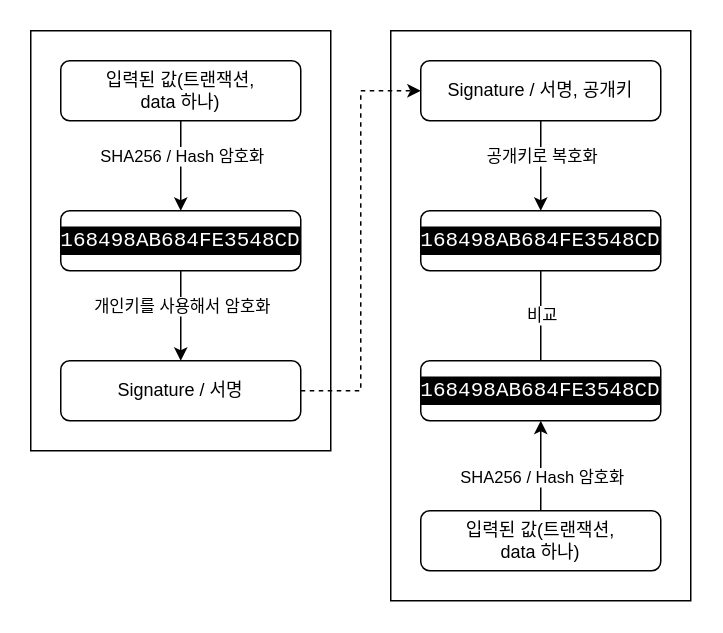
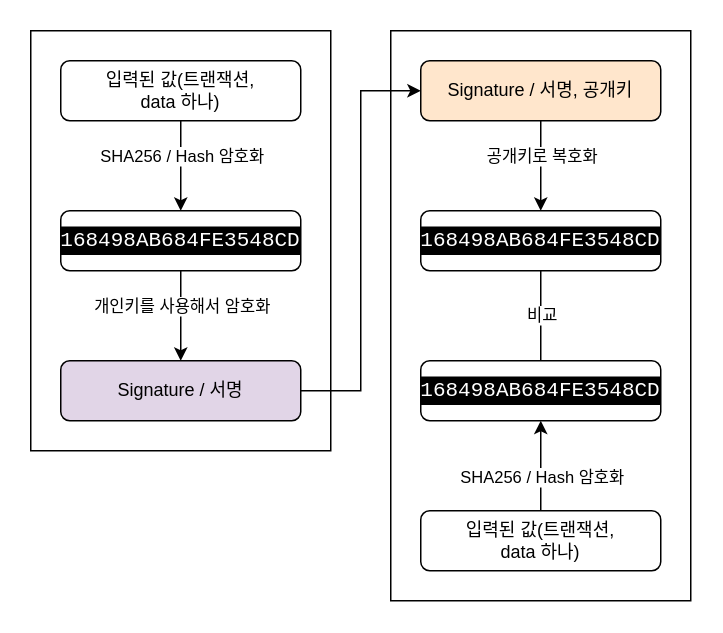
  <mxCell id="0" />
  <mxCell id="1" parent="0" />
  <mxCell id="2" value="" style="rounded=0;whiteSpace=wrap;html=1;" vertex="1" parent="1"><mxGeometry x="260" y="20" width="200" height="380" as="geometry" /></mxCell>
  <mxCell id="3" value="" style="rounded=0;whiteSpace=wrap;html=1;" vertex="1" parent="1"><mxGeometry x="20" y="20" width="200" height="280" as="geometry" /></mxCell>
  <mxCell id="4" style="edgeStyle=orthogonalEdgeStyle;rounded=0;orthogonalLoop=1;jettySize=auto;html=1;exitX=0.5;exitY=1;exitDx=0;exitDy=0;entryX=0.5;entryY=0;entryDx=0;entryDy=0;" edge="1" parent="1" source="6" target="7"><mxGeometry relative="1" as="geometry" /></mxCell>
  <mxCell id="5" value="SHA256 / Hash 암호화" style="edgeLabel;html=1;align=center;verticalAlign=middle;resizable=0;points=[];" vertex="1" connectable="0" parent="4"><mxGeometry x="-0.243" relative="1" as="geometry"><mxPoint as="offset" /></mxGeometry></mxCell>
  <mxCell id="6" value="입력된 값(트랜잭션,&lt;br&gt;data 하나)" style="rounded=1;whiteSpace=wrap;html=1;" vertex="1" parent="1"><mxGeometry x="40" y="40" width="160" height="40" as="geometry" /></mxCell>
  <mxCell id="7" value="&lt;div style=&quot;color: rgb(255, 255, 255); background-color: rgb(0, 0, 0); font-family: Consolas, &amp;quot;Courier New&amp;quot;, monospace; font-size: 14px; line-height: 19px;&quot;&gt;168498AB684FE3548CD&lt;/div&gt;" style="rounded=1;whiteSpace=wrap;html=1;" vertex="1" parent="1"><mxGeometry x="40" y="140" width="160" height="40" as="geometry" /></mxCell>
- <mxCell id="8" style="edgeStyle=orthogonalEdgeStyle;rounded=0;orthogonalLoop=1;jettySize=auto;html=1;exitX=1;exitY=0.5;exitDx=0;exitDy=0;entryX=0;entryY=0.5;entryDx=0;entryDy=0;dashed=1;" edge="1" parent="1" source="9" target="12"><mxGeometry relative="1" as="geometry" /></mxCell>
- <mxCell id="9" value="Signature / 서명" style="rounded=1;whiteSpace=wrap;html=1;" vertex="1" parent="1"><mxGeometry x="40" y="240" width="160" height="40" as="geometry" /></mxCell>
+ <mxCell id="8" style="edgeStyle=orthogonalEdgeStyle;rounded=0;orthogonalLoop=1;jettySize=auto;html=1;exitX=1;exitY=0.5;exitDx=0;exitDy=0;entryX=0;entryY=0.5;entryDx=0;entryDy=0;" edge="1" parent="1" source="9" target="12"><mxGeometry relative="1" as="geometry" /></mxCell>
+ <mxCell id="9" value="Signature / 서명" style="rounded=1;whiteSpace=wrap;html=1;fillColor=#e1d5e7;" vertex="1" parent="1"><mxGeometry x="40" y="240" width="160" height="40" as="geometry" /></mxCell>
  <mxCell id="10" style="edgeStyle=orthogonalEdgeStyle;rounded=0;orthogonalLoop=1;jettySize=auto;html=1;exitX=0.5;exitY=1;exitDx=0;exitDy=0;entryX=0.5;entryY=0;entryDx=0;entryDy=0;" edge="1" parent="1" source="7" target="9"><mxGeometry relative="1" as="geometry"><mxPoint x="130" y="90" as="sourcePoint" /><mxPoint x="130" y="140" as="targetPoint" /></mxGeometry></mxCell>
  <mxCell id="11" value="개인키를 사용해서 암호화" style="edgeLabel;html=1;align=center;verticalAlign=middle;resizable=0;points=[];" vertex="1" connectable="0" parent="10"><mxGeometry x="-0.243" relative="1" as="geometry"><mxPoint as="offset" /></mxGeometry></mxCell>
- <mxCell id="12" value="Signature / 서명, 공개키" style="rounded=1;whiteSpace=wrap;html=1;" vertex="1" parent="1"><mxGeometry x="280" y="40" width="160" height="40" as="geometry" /></mxCell>
+ <mxCell id="12" value="Signature / 서명, 공개키" style="rounded=1;whiteSpace=wrap;html=1;fillColor=#ffe6cc;" vertex="1" parent="1"><mxGeometry x="280" y="40" width="160" height="40" as="geometry" /></mxCell>
  <mxCell id="13" value="&lt;div style=&quot;color: rgb(255, 255, 255); background-color: rgb(0, 0, 0); font-family: Consolas, &amp;quot;Courier New&amp;quot;, monospace; font-size: 14px; line-height: 19px;&quot;&gt;168498AB684FE3548CD&lt;/div&gt;" style="rounded=1;whiteSpace=wrap;html=1;" vertex="1" parent="1"><mxGeometry x="280" y="140" width="160" height="40" as="geometry" /></mxCell>
  <mxCell id="14" style="edgeStyle=orthogonalEdgeStyle;rounded=0;orthogonalLoop=1;jettySize=auto;html=1;exitX=0.5;exitY=1;exitDx=0;exitDy=0;entryX=0.5;entryY=0;entryDx=0;entryDy=0;" edge="1" parent="1" source="12" target="13"><mxGeometry relative="1" as="geometry"><mxPoint x="130" y="90" as="sourcePoint" /><mxPoint x="130" y="150" as="targetPoint" /></mxGeometry></mxCell>
  <mxCell id="15" value="공개키로 복호화" style="edgeLabel;html=1;align=center;verticalAlign=middle;resizable=0;points=[];" vertex="1" connectable="0" parent="14"><mxGeometry x="-0.243" relative="1" as="geometry"><mxPoint as="offset" /></mxGeometry></mxCell>
  <mxCell id="16" value="입력된 값(트랜잭션,&lt;br&gt;data 하나)" style="rounded=1;whiteSpace=wrap;html=1;" vertex="1" parent="1"><mxGeometry x="280" y="340" width="160" height="40" as="geometry" /></mxCell>
  <mxCell id="17" value="&lt;div style=&quot;color: rgb(255, 255, 255); background-color: rgb(0, 0, 0); font-family: Consolas, &amp;quot;Courier New&amp;quot;, monospace; font-size: 14px; line-height: 19px;&quot;&gt;168498AB684FE3548CD&lt;/div&gt;" style="rounded=1;whiteSpace=wrap;html=1;" vertex="1" parent="1"><mxGeometry x="280" y="240" width="160" height="40" as="geometry" /></mxCell>
  <mxCell id="18" style="edgeStyle=orthogonalEdgeStyle;rounded=0;orthogonalLoop=1;jettySize=auto;html=1;exitX=0.5;exitY=0;exitDx=0;exitDy=0;entryX=0.5;entryY=1;entryDx=0;entryDy=0;" edge="1" parent="1" source="16" target="17"><mxGeometry relative="1" as="geometry"><mxPoint x="130" y="90" as="sourcePoint" /><mxPoint x="130" y="150" as="targetPoint" /></mxGeometry></mxCell>
  <mxCell id="19" value="SHA256 / Hash 암호화" style="edgeLabel;html=1;align=center;verticalAlign=middle;resizable=0;points=[];" vertex="1" connectable="0" parent="18"><mxGeometry x="-0.243" relative="1" as="geometry"><mxPoint as="offset" /></mxGeometry></mxCell>
  <mxCell id="20" value="" style="endArrow=none;html=1;rounded=0;entryX=0.5;entryY=1;entryDx=0;entryDy=0;exitX=0.5;exitY=0;exitDx=0;exitDy=0;" edge="1" parent="1" source="17" target="13"><mxGeometry width="50" height="50" relative="1" as="geometry"><mxPoint x="390" y="230" as="sourcePoint" /><mxPoint x="440" y="180" as="targetPoint" /></mxGeometry></mxCell>
  <mxCell id="21" value="비교" style="edgeLabel;html=1;align=center;verticalAlign=middle;resizable=0;points=[];" vertex="1" connectable="0" parent="20"><mxGeometry x="-0.369" y="1" relative="1" as="geometry"><mxPoint x="1" y="-12" as="offset" /></mxGeometry></mxCell>
